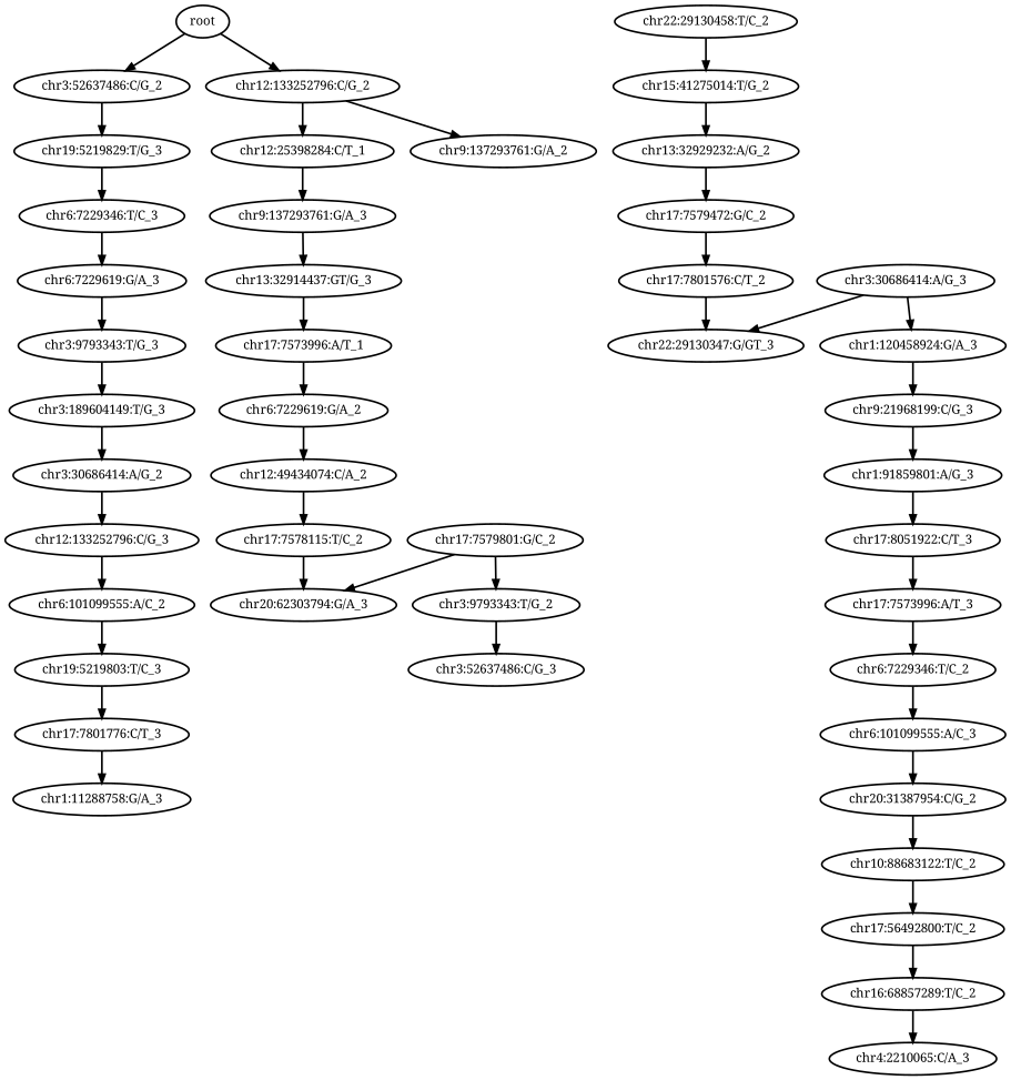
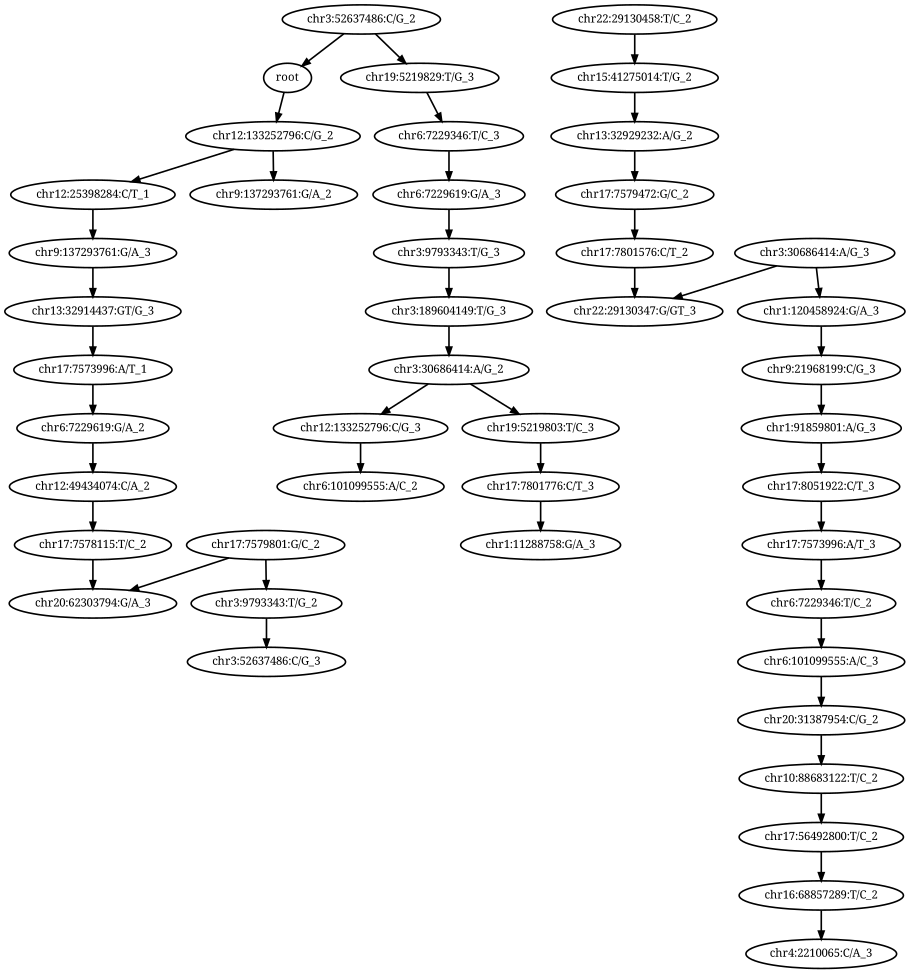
  digraph {
    fontname="Noto Serif"
    rankdir=TB
    node [fontname="Noto Serif" style=bold]
    edge [fontname="Noto Serif" style=bold]
    n1 [label=root]
    n2 [label="chr3:52637486:C/G_2"]
    n3 [label="chr12:133252796:C/G_2"]
    n4 [label="chr19:5219829:T/G_3"]
    n5 [label="chr12:25398284:C/T_1"]
    n6 [label="chr9:137293761:G/A_2"]
    n7 [label="chr6:7229346:T/C_3"]
    n8 [label="chr6:7229619:G/A_3"]
    n9 [label="chr3:9793343:T/G_3"]
    n10 [label="chr3:189604149:T/G_3"]
    n11 [label="chr3:30686414:A/G_2"]
    n12 [label="chr12:133252796:C/G_3"]
    n13 [label="chr6:101099555:A/C_2"]
    n14 [label="chr19:5219803:T/C_3"]
    n15 [label="chr17:7801776:C/T_3"]
    n16 [label="chr1:11288758:G/A_3"]
    n17 [label="chr9:137293761:G/A_3"]
    n18 [label="chr13:32914437:GT/G_3"]
    n19 [label="chr17:7573996:A/T_1"]
    n20 [label="chr6:7229619:G/A_2"]
    n21 [label="chr12:49434074:C/A_2"]
    n22 [label="chr17:7578115:T/C_2"]
    n23 [label="chr20:62303794:G/A_3"]
    n24 [label="chr17:7579801:G/C_2"]
    n25 [label="chr3:9793343:T/G_2"]
    n26 [label="chr3:52637486:C/G_3"]
    n27 [label="chr22:29130458:T/C_2"]
    n28 [label="chr15:41275014:T/G_2"]
    n29 [label="chr13:32929232:A/G_2"]
    n30 [label="chr17:7579472:G/C_2"]
    n31 [label="chr17:7801576:C/T_2"]
    n32 [label="chr22:29130347:G/GT_3"]
    n33 [label="chr3:30686414:A/G_3"]
    n34 [label="chr1:120458924:G/A_3"]
    n35 [label="chr9:21968199:C/G_3"]
    n36 [label="chr1:91859801:A/G_3"]
    n37 [label="chr17:8051922:C/T_3"]
    n38 [label="chr17:7573996:A/T_3"]
    n39 [label="chr6:7229346:T/C_2"]
    n40 [label="chr6:101099555:A/C_3"]
    n41 [label="chr20:31387954:C/G_2"]
    n42 [label="chr10:88683122:T/C_2"]
    n43 [label="chr17:56492800:T/C_2"]
    n44 [label="chr16:68857289:T/C_2"]
    n45 [label="chr4:2210065:C/A_3"]
-   n1 -> n2
+   n2 -> n1
    n1 -> n3
    n2 -> n4
    n3 -> n5
    n3 -> n6
    n4 -> n7
    n5 -> n17
    n7 -> n8
    n8 -> n9
    n9 -> n10
    n10 -> n11
    n11 -> n12
    n12 -> n13
-   n13 -> n14
+   n11 -> n14
    n14 -> n15
    n15 -> n16
    n17 -> n18
    n18 -> n19
    n19 -> n20
    n20 -> n21
    n21 -> n22
    n22 -> n23
    n24 -> n23
    n24 -> n25
    n25 -> n26
    n27 -> n28
    n28 -> n29
    n29 -> n30
    n30 -> n31
    n31 -> n32
    n33 -> n32
    n33 -> n34
    n34 -> n35
    n35 -> n36
    n36 -> n37
    n37 -> n38
    n38 -> n39
    n39 -> n40
    n40 -> n41
    n41 -> n42
    n42 -> n43
    n43 -> n44
    n44 -> n45
  }
